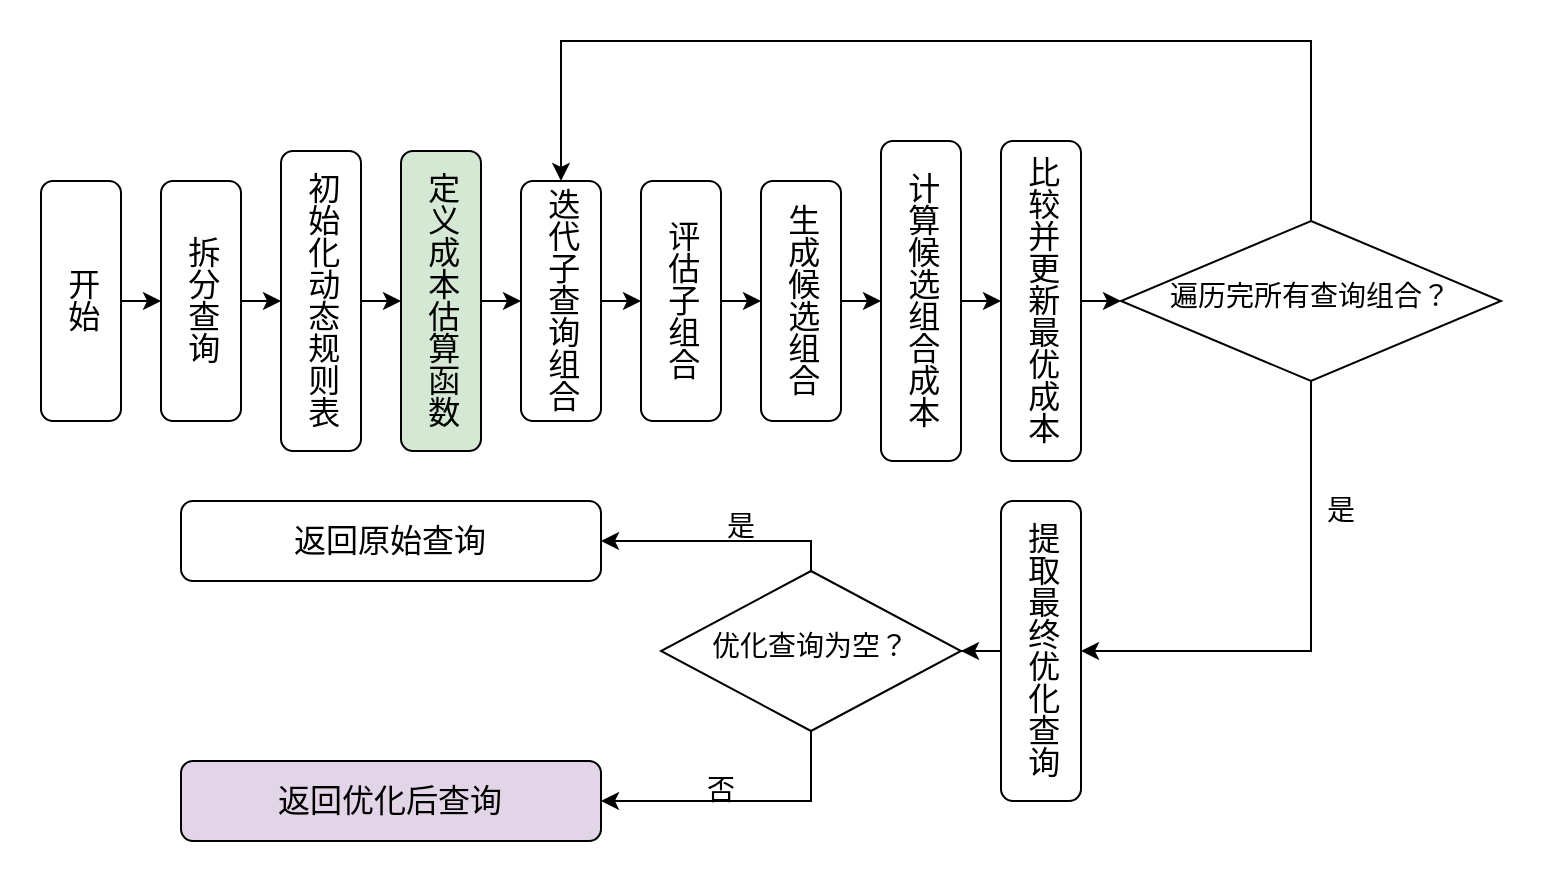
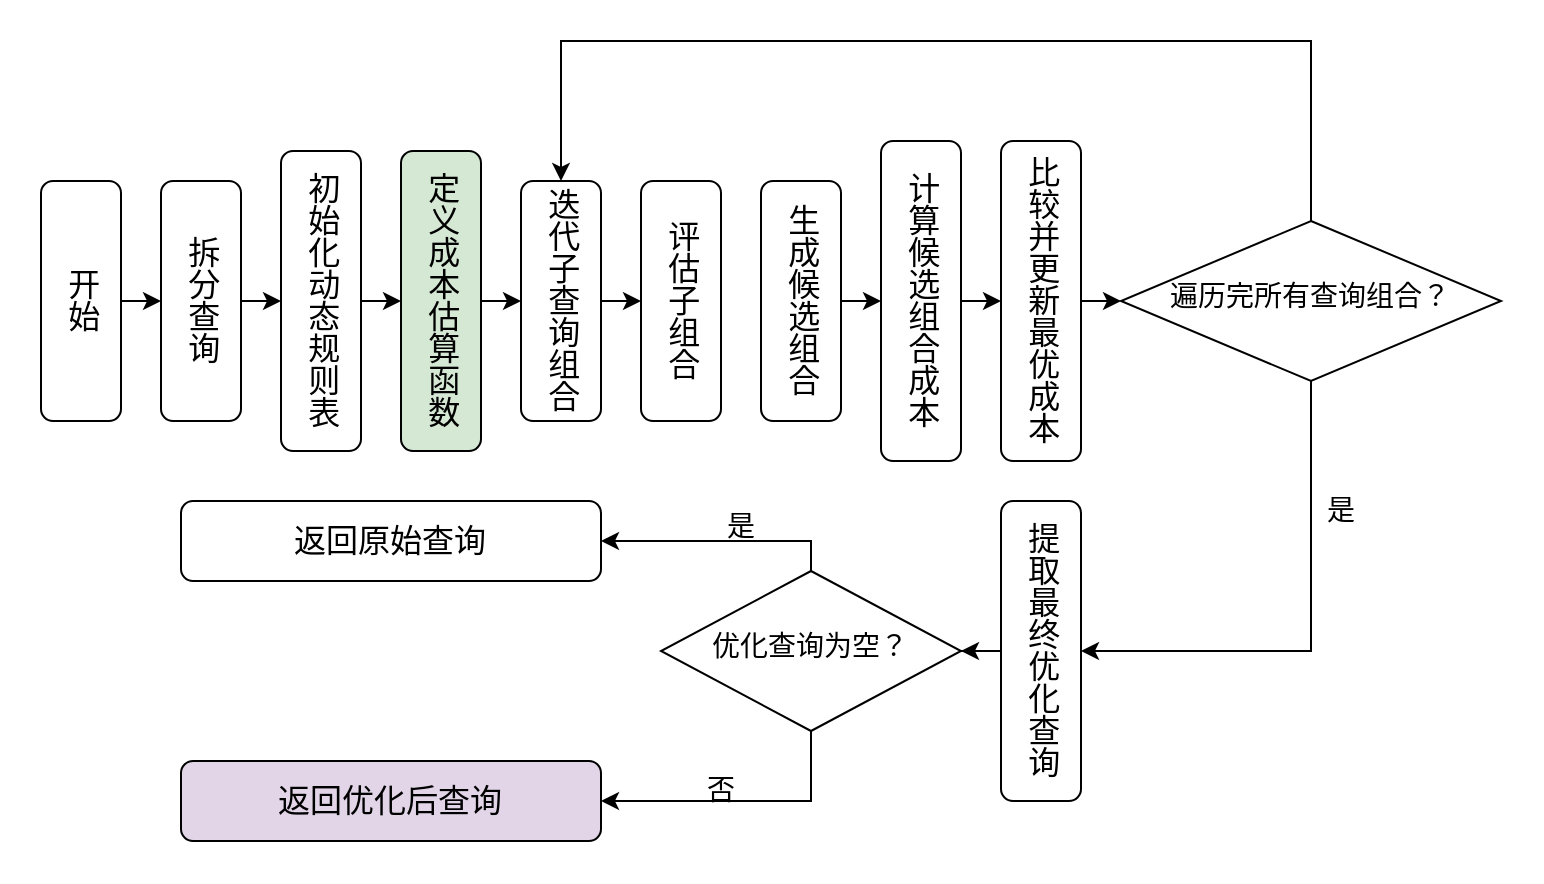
  <mxCell id="0" />
  <mxCell id="1" parent="0" />
  <mxCell id="2" style="edgeStyle=orthogonalEdgeStyle;rounded=0;orthogonalLoop=1;jettySize=auto;html=1;exitX=0.5;exitY=0;exitDx=0;exitDy=0;entryX=0.5;entryY=0;entryDx=0;entryDy=0;" edge="1" parent="1" source="4" target="12"><mxGeometry relative="1" as="geometry"><Array as="points"><mxPoint x="655" y="20" /><mxPoint x="280" y="20" /></Array></mxGeometry></mxCell>
  <mxCell id="3" style="edgeStyle=orthogonalEdgeStyle;rounded=0;orthogonalLoop=1;jettySize=auto;html=1;exitX=0.5;exitY=1;exitDx=0;exitDy=0;entryX=1;entryY=0.5;entryDx=0;entryDy=0;" edge="1" parent="1" source="4" target="24"><mxGeometry relative="1" as="geometry" /></mxCell>
  <mxCell id="4" value="&lt;font style=&quot;font-size: 14px;&quot;&gt;遍历完所有查询组合？&lt;/font&gt;" style="rhombus;whiteSpace=wrap;html=1;shadow=0;fontFamily=Helvetica;fontSize=12;align=center;strokeWidth=1;spacing=6;spacingTop=-4;" parent="1" vertex="1"><mxGeometry x="560" y="110" width="190" height="80" as="geometry" /></mxCell>
  <mxCell id="5" value="&lt;font style=&quot;font-size: 16px;&quot;&gt;拆分查询&lt;/font&gt;" style="rounded=1;whiteSpace=wrap;html=1;fontSize=12;glass=0;strokeWidth=1;shadow=0;textDirection=vertical-lr;" vertex="1" parent="1"><mxGeometry x="80" y="90" width="40" height="120" as="geometry" /></mxCell>
  <mxCell id="6" value="&lt;font style=&quot;font-size: 16px;&quot;&gt;开始&lt;/font&gt;" style="rounded=1;whiteSpace=wrap;html=1;fontSize=12;glass=0;strokeWidth=1;shadow=0;textDirection=vertical-lr;" vertex="1" parent="1"><mxGeometry y="90" width="40" height="120" as="geometry" x="20" /></mxCell>
  <mxCell id="7" value="" style="endArrow=classic;html=1;rounded=0;entryX=0;entryY=0.5;entryDx=0;entryDy=0;" edge="1" parent="1" source="6" target="5"><mxGeometry width="50" height="50" relative="1" as="geometry"><mxPoint x="570" y="400" as="sourcePoint" /><mxPoint x="620" y="350" as="targetPoint" /></mxGeometry></mxCell>
  <mxCell id="8" value="&lt;font style=&quot;font-size: 16px;&quot;&gt;初始化动态规则表&lt;/font&gt;" style="rounded=1;whiteSpace=wrap;html=1;fontSize=12;glass=0;strokeWidth=1;shadow=0;textDirection=vertical-lr;" vertex="1" parent="1"><mxGeometry x="140" y="75" width="40" height="150" as="geometry" /></mxCell>
  <mxCell id="9" value="" style="endArrow=classic;html=1;rounded=0;exitX=1;exitY=0.5;exitDx=0;exitDy=0;entryX=0;entryY=0.5;entryDx=0;entryDy=0;" edge="1" parent="1" source="5" target="8"><mxGeometry width="50" height="50" relative="1" as="geometry"><mxPoint x="570" y="400" as="sourcePoint" /><mxPoint x="620" y="350" as="targetPoint" /></mxGeometry></mxCell>
  <mxCell id="10" value="&lt;font style=&quot;font-size: 16px;&quot;&gt;定义成本估算函数&lt;/font&gt;" style="rounded=1;whiteSpace=wrap;html=1;fontSize=12;glass=0;strokeWidth=1;shadow=0;textDirection=vertical-lr;fillColor=#d5e8d4;" vertex="1" parent="1"><mxGeometry x="200" y="75" width="40" height="150" as="geometry" /></mxCell>
  <mxCell id="11" value="" style="endArrow=classic;html=1;rounded=0;exitX=1;exitY=0.5;exitDx=0;exitDy=0;entryX=0;entryY=0.5;entryDx=0;entryDy=0;" edge="1" parent="1" source="8" target="10"><mxGeometry width="50" height="50" relative="1" as="geometry"><mxPoint x="570" y="400" as="sourcePoint" /><mxPoint x="620" y="350" as="targetPoint" /></mxGeometry></mxCell>
  <mxCell id="12" value="&lt;font style=&quot;font-size: 16px;&quot;&gt;迭代子查询组合&lt;/font&gt;" style="rounded=1;whiteSpace=wrap;html=1;fontSize=12;glass=0;strokeWidth=1;shadow=0;textDirection=vertical-lr;" vertex="1" parent="1"><mxGeometry x="260" y="90" width="40" height="120" as="geometry" /></mxCell>
  <mxCell id="13" value="" style="endArrow=classic;html=1;rounded=0;exitX=1;exitY=0.5;exitDx=0;exitDy=0;entryX=0;entryY=0.5;entryDx=0;entryDy=0;" edge="1" parent="1" source="10" target="12"><mxGeometry width="50" height="50" relative="1" as="geometry"><mxPoint x="570" y="400" as="sourcePoint" /><mxPoint x="620" y="350" as="targetPoint" /></mxGeometry></mxCell>
  <mxCell id="14" value="&lt;font style=&quot;font-size: 16px;&quot;&gt;评估子组合&lt;/font&gt;" style="rounded=1;whiteSpace=wrap;html=1;fontSize=12;glass=0;strokeWidth=1;shadow=0;textDirection=vertical-lr;" vertex="1" parent="1"><mxGeometry x="320" y="90" width="40" height="120" as="geometry" /></mxCell>
  <mxCell id="15" value="" style="endArrow=classic;html=1;rounded=0;exitX=1;exitY=0.5;exitDx=0;exitDy=0;entryX=0;entryY=0.5;entryDx=0;entryDy=0;" edge="1" parent="1" source="12" target="14"><mxGeometry width="50" height="50" relative="1" as="geometry"><mxPoint x="570" y="400" as="sourcePoint" /><mxPoint x="620" y="350" as="targetPoint" /></mxGeometry></mxCell>
  <mxCell id="16" value="&lt;font style=&quot;font-size: 16px;&quot;&gt;生成候选组合&lt;/font&gt;" style="rounded=1;whiteSpace=wrap;html=1;fontSize=12;glass=0;strokeWidth=1;shadow=0;textDirection=vertical-lr;" vertex="1" parent="1"><mxGeometry x="380" y="90" width="40" height="120" as="geometry" /></mxCell>
- <mxCell id="17" value="" style="endArrow=classic;html=1;rounded=0;exitX=1;exitY=0.5;exitDx=0;exitDy=0;entryX=0;entryY=0.5;entryDx=0;entryDy=0;" edge="1" parent="1" source="14" target="16"><mxGeometry width="50" height="50" relative="1" as="geometry"><mxPoint x="570" y="400" as="sourcePoint" /><mxPoint x="620" y="350" as="targetPoint" /></mxGeometry></mxCell>
  <mxCell id="18" value="&lt;font style=&quot;font-size: 16px;&quot;&gt;计算候选组合成本&lt;/font&gt;" style="rounded=1;whiteSpace=wrap;html=1;fontSize=12;glass=0;strokeWidth=1;shadow=0;textDirection=vertical-lr;" vertex="1" parent="1"><mxGeometry x="440" y="70" width="40" height="160" as="geometry" /></mxCell>
  <mxCell id="19" value="" style="endArrow=classic;html=1;rounded=0;exitX=1;exitY=0.5;exitDx=0;exitDy=0;entryX=0;entryY=0.5;entryDx=0;entryDy=0;" edge="1" parent="1" source="16" target="18"><mxGeometry width="50" height="50" relative="1" as="geometry"><mxPoint x="570" y="400" as="sourcePoint" /><mxPoint x="620" y="350" as="targetPoint" /></mxGeometry></mxCell>
  <mxCell id="20" style="edgeStyle=orthogonalEdgeStyle;rounded=0;orthogonalLoop=1;jettySize=auto;html=1;exitX=1;exitY=0.5;exitDx=0;exitDy=0;entryX=0;entryY=0.5;entryDx=0;entryDy=0;" edge="1" parent="1" source="21" target="4"><mxGeometry relative="1" as="geometry" /></mxCell>
  <mxCell id="21" value="&lt;font style=&quot;font-size: 16px;&quot;&gt;比较并更新最优成本&lt;/font&gt;" style="rounded=1;whiteSpace=wrap;html=1;fontSize=12;glass=0;strokeWidth=1;shadow=0;textDirection=vertical-lr;" vertex="1" parent="1"><mxGeometry x="500" y="70" width="40" height="160" as="geometry" /></mxCell>
  <mxCell id="22" value="" style="endArrow=classic;html=1;rounded=0;exitX=1;exitY=0.5;exitDx=0;exitDy=0;entryX=0;entryY=0.5;entryDx=0;entryDy=0;" edge="1" parent="1" source="18" target="21"><mxGeometry width="50" height="50" relative="1" as="geometry"><mxPoint x="570" y="400" as="sourcePoint" /><mxPoint x="620" y="350" as="targetPoint" /></mxGeometry></mxCell>
  <mxCell id="23" style="edgeStyle=orthogonalEdgeStyle;rounded=0;orthogonalLoop=1;jettySize=auto;html=1;" edge="1" parent="1" source="24" target="28"><mxGeometry relative="1" as="geometry" /></mxCell>
  <mxCell id="24" value="&lt;span style=&quot;font-size: 16px;&quot;&gt;提取最终优化查询&lt;/span&gt;" style="rounded=1;whiteSpace=wrap;html=1;fontSize=12;glass=0;strokeWidth=1;shadow=0;textDirection=vertical-lr;" vertex="1" parent="1"><mxGeometry x="500" y="250" width="40" height="150" as="geometry" /></mxCell>
  <mxCell id="25" value="&lt;font style=&quot;font-size: 14px;&quot;&gt;是&lt;/font&gt;" style="text;html=1;align=center;verticalAlign=middle;resizable=0;points=[];autosize=1;strokeColor=none;fillColor=none;" vertex="1" parent="1"><mxGeometry x="650" y="240" width="40" height="30" as="geometry" /></mxCell>
  <mxCell id="26" style="edgeStyle=orthogonalEdgeStyle;rounded=0;orthogonalLoop=1;jettySize=auto;html=1;entryX=1;entryY=0.5;entryDx=0;entryDy=0;" edge="1" parent="1" source="28" target="29"><mxGeometry relative="1" as="geometry"><Array as="points"><mxPoint x="405" y="270" /></Array></mxGeometry></mxCell>
  <mxCell id="27" style="edgeStyle=orthogonalEdgeStyle;rounded=0;orthogonalLoop=1;jettySize=auto;html=1;entryX=1;entryY=0.5;entryDx=0;entryDy=0;" edge="1" parent="1" source="28" target="31"><mxGeometry relative="1" as="geometry"><Array as="points"><mxPoint x="405" y="400" /></Array></mxGeometry></mxCell>
  <mxCell id="28" value="&lt;font style=&quot;font-size: 14px;&quot;&gt;优化查询为空？&lt;/font&gt;" style="rhombus;whiteSpace=wrap;html=1;shadow=0;fontFamily=Helvetica;fontSize=12;align=center;strokeWidth=1;spacing=6;spacingTop=-4;" vertex="1" parent="1"><mxGeometry x="330" y="285" width="150" height="80" as="geometry" /></mxCell>
  <mxCell id="29" value="&lt;font style=&quot;font-size: 16px;&quot;&gt;返回原始查询&lt;/font&gt;" style="rounded=1;whiteSpace=wrap;html=1;fontSize=12;glass=0;strokeWidth=1;shadow=0;" vertex="1" parent="1"><mxGeometry x="90" y="250" width="210" height="40" as="geometry" /></mxCell>
  <mxCell id="30" value="&lt;font style=&quot;font-size: 14px;&quot;&gt;是&lt;/font&gt;" style="text;html=1;align=center;verticalAlign=middle;resizable=0;points=[];autosize=1;strokeColor=none;fillColor=none;" vertex="1" parent="1"><mxGeometry x="350" y="248" width="40" height="30" as="geometry" /></mxCell>
  <mxCell id="31" value="&lt;font style=&quot;font-size: 16px;&quot;&gt;返回优化后查询&lt;/font&gt;" style="rounded=1;whiteSpace=wrap;html=1;fontSize=12;glass=0;strokeWidth=1;shadow=0;fillColor=#e1d5e7;" vertex="1" parent="1"><mxGeometry x="90" y="380" width="210" height="40" as="geometry" /></mxCell>
  <mxCell id="32" value="&lt;font style=&quot;font-size: 14px;&quot;&gt;否&lt;/font&gt;" style="text;html=1;align=center;verticalAlign=middle;resizable=0;points=[];autosize=1;strokeColor=none;fillColor=none;" vertex="1" parent="1"><mxGeometry x="340" y="380" width="40" height="30" as="geometry" /></mxCell>
